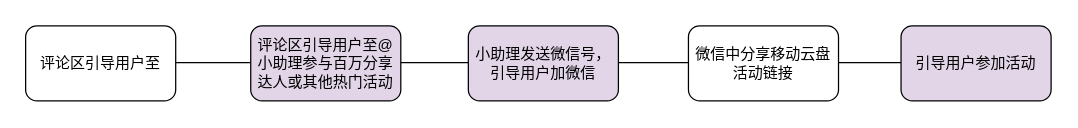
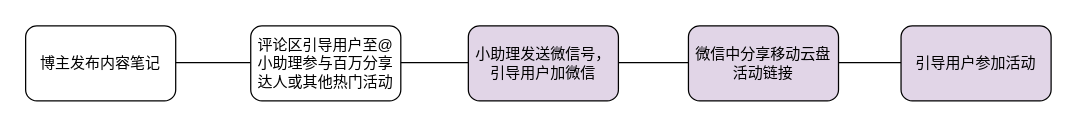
  <mxCell id="0" />
  <mxCell id="1" parent="0" />
- <mxCell id="2" value="评论区引导用户至" style="rounded=1;whiteSpace=wrap;html=1;" parent="1" vertex="1"><mxGeometry y="20" width="120" height="60" as="geometry" x="20" /></mxCell>
+ <mxCell id="2" value="博主发布内容笔记" style="rounded=1;whiteSpace=wrap;html=1;" parent="1" vertex="1"><mxGeometry y="20" width="120" height="60" as="geometry" x="20" /></mxCell>
  <mxCell id="3" value="" style="endArrow=none;html=1;rounded=0;" parent="1" edge="1"><mxGeometry width="50" height="50" relative="1" as="geometry"><mxPoint x="140" y="49.5" as="sourcePoint" /><mxPoint x="200" y="49.5" as="targetPoint" /></mxGeometry></mxCell>
- <mxCell id="4" value="评论区引导用户至@小助理参与百万分享达人或其他热门活动" style="rounded=1;whiteSpace=wrap;html=1;fillColor=#e1d5e7;" parent="1" vertex="1"><mxGeometry x="200" y="20" width="120" height="60" as="geometry" /></mxCell>
+ <mxCell id="4" value="评论区引导用户至@小助理参与百万分享达人或其他热门活动" style="rounded=1;whiteSpace=wrap;html=1;" parent="1" vertex="1"><mxGeometry x="200" y="20" width="120" height="60" as="geometry" /></mxCell>
  <mxCell id="5" value="" style="endArrow=none;html=1;rounded=0;" parent="1" edge="1"><mxGeometry width="50" height="50" relative="1" as="geometry"><mxPoint x="320" y="49.5" as="sourcePoint" /><mxPoint x="380" y="49.5" as="targetPoint" /></mxGeometry></mxCell>
  <mxCell id="6" value="小助理发送微信号，引导用户加微信" style="rounded=1;whiteSpace=wrap;html=1;fillColor=#e1d5e7;" parent="1" vertex="1"><mxGeometry x="374" y="20" width="120" height="60" as="geometry" /></mxCell>
  <mxCell id="7" value="" style="endArrow=none;html=1;rounded=0;" parent="1" edge="1"><mxGeometry width="50" height="50" relative="1" as="geometry"><mxPoint x="494" y="49.5" as="sourcePoint" /><mxPoint x="554" y="49.5" as="targetPoint" /></mxGeometry></mxCell>
- <mxCell id="8" value="微信中分享移动云盘活动链接" style="rounded=1;whiteSpace=wrap;html=1;" parent="1" vertex="1"><mxGeometry x="550" y="20" width="120" height="60" as="geometry" /></mxCell>
+ <mxCell id="8" value="微信中分享移动云盘活动链接" style="rounded=1;whiteSpace=wrap;html=1;fillColor=#e1d5e7;" parent="1" vertex="1"><mxGeometry x="550" y="20" width="120" height="60" as="geometry" /></mxCell>
  <mxCell id="9" value="" style="endArrow=none;html=1;rounded=0;" parent="1" edge="1"><mxGeometry width="50" height="50" relative="1" as="geometry"><mxPoint x="670" y="49.5" as="sourcePoint" /><mxPoint x="720" y="49.5" as="targetPoint" /></mxGeometry></mxCell>
  <mxCell id="10" value="引导用户参加活动" style="rounded=1;whiteSpace=wrap;html=1;fillColor=#e1d5e7;" parent="1" vertex="1"><mxGeometry x="720" y="20" width="120" height="60" as="geometry" /></mxCell>
